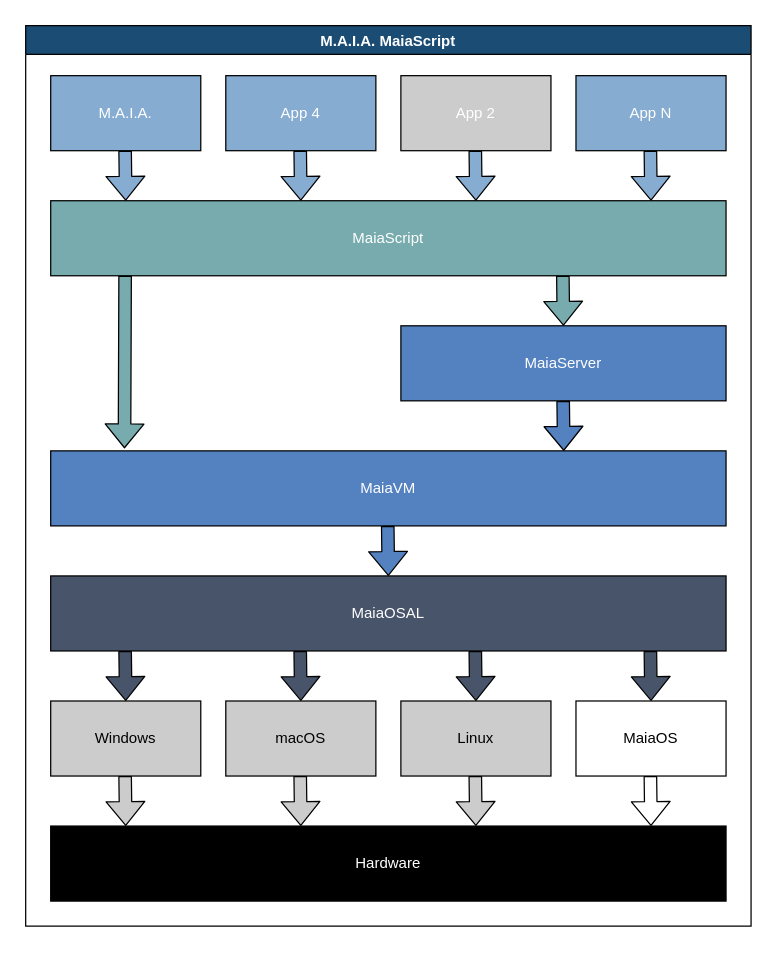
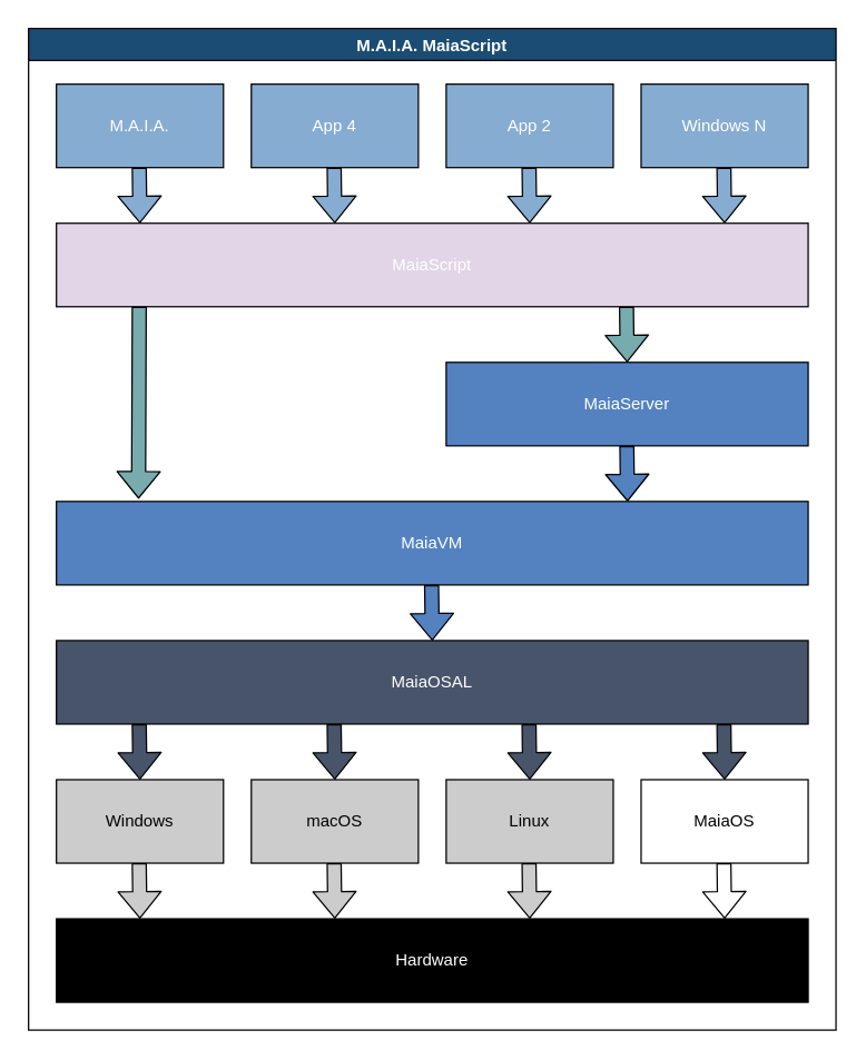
  <mxCell id="0" />
  <mxCell id="1" parent="0" />
  <mxCell id="2" value="" style="shape=flexArrow;endArrow=classic;html=1;fillColor=#78ABAD;" parent="1" edge="1"><mxGeometry width="50" height="50" relative="1" as="geometry"><mxPoint x="449.5" y="220" as="sourcePoint" /><mxPoint x="450" y="260" as="targetPoint" /></mxGeometry></mxCell>
  <mxCell id="3" value="" style="shape=flexArrow;endArrow=classic;html=1;fillColor=#86ACD1;" parent="1" edge="1"><mxGeometry width="50" height="50" relative="1" as="geometry"><mxPoint x="519.5" y="120" as="sourcePoint" /><mxPoint x="520" y="160" as="targetPoint" /></mxGeometry></mxCell>
  <mxCell id="4" value="MaiaVM" style="rounded=0;whiteSpace=wrap;html=1;fillColor=#5482C1;fontColor=#FFFFFF;" parent="1" vertex="1"><mxGeometry x="40" y="360" width="540" height="60" as="geometry" /></mxCell>
  <mxCell id="5" value="M.A.I.A." style="rounded=0;whiteSpace=wrap;html=1;fillColor=#86ACD1;fontColor=#FFFFFF;" parent="1" vertex="1"><mxGeometry x="40" y="60" width="120" height="60" as="geometry" /></mxCell>
  <mxCell id="6" value="App 4" style="rounded=0;whiteSpace=wrap;html=1;fillColor=#86ACD1;fontColor=#FFFFFF;" parent="1" vertex="1"><mxGeometry x="180" y="60" width="120" height="60" as="geometry" /></mxCell>
- <mxCell id="7" value="MaiaScript" style="rounded=0;whiteSpace=wrap;html=1;fillColor=#78ABAD;fontColor=#FFFFFF;" parent="1" vertex="1"><mxGeometry x="40" y="160" width="540" height="60" as="geometry" /></mxCell>
- <mxCell id="8" value="App 2" style="rounded=0;whiteSpace=wrap;html=1;fillColor=#cccccc;fontColor=#FFFFFF;" parent="1" vertex="1"><mxGeometry x="320" y="60" width="120" height="60" as="geometry" /></mxCell>
- <mxCell id="9" value="App N" style="rounded=0;whiteSpace=wrap;html=1;fillColor=#86ACD1;fontColor=#FFFFFF;" parent="1" vertex="1"><mxGeometry x="460" y="60" width="120" height="60" as="geometry" /></mxCell>
+ <mxCell id="7" value="MaiaScript" style="rounded=0;whiteSpace=wrap;html=1;fillColor=#e1d5e7;fontColor=#FFFFFF;" parent="1" vertex="1"><mxGeometry x="40" y="160" width="540" height="60" as="geometry" /></mxCell>
+ <mxCell id="8" value="App 2" style="rounded=0;whiteSpace=wrap;html=1;fillColor=#86ACD1;fontColor=#FFFFFF;" parent="1" vertex="1"><mxGeometry x="320" y="60" width="120" height="60" as="geometry" /></mxCell>
+ <mxCell id="9" value="Windows N" style="rounded=0;whiteSpace=wrap;html=1;fillColor=#86ACD1;fontColor=#FFFFFF;" parent="1" vertex="1"><mxGeometry x="460" y="60" width="120" height="60" as="geometry" /></mxCell>
  <mxCell id="10" value="MaiaServer" style="rounded=0;whiteSpace=wrap;html=1;fillColor=#5482C1;fontColor=#FFFFFF;" parent="1" vertex="1"><mxGeometry x="320" y="260" width="260" height="60" as="geometry" /></mxCell>
  <mxCell id="11" value="MaiaOSAL" style="rounded=0;whiteSpace=wrap;html=1;fillColor=#485469;fontColor=#FFFFFF;" parent="1" vertex="1"><mxGeometry x="40" y="460" width="540" height="60" as="geometry" /></mxCell>
  <mxCell id="12" value="Windows" style="rounded=0;whiteSpace=wrap;html=1;fillColor=#CCCCCC;fontColor=#000000;" parent="1" vertex="1"><mxGeometry x="40" y="560" width="120" height="60" as="geometry" /></mxCell>
  <mxCell id="13" value="macOS" style="rounded=0;whiteSpace=wrap;html=1;fillColor=#CCCCCC;fontColor=#000000;" parent="1" vertex="1"><mxGeometry x="180" y="560" width="120" height="60" as="geometry" /></mxCell>
  <mxCell id="14" value="Linux" style="rounded=0;whiteSpace=wrap;html=1;fillColor=#CCCCCC;fontColor=#000000;" parent="1" vertex="1"><mxGeometry x="320" y="560" width="120" height="60" as="geometry" /></mxCell>
  <mxCell id="15" value="MaiaOS" style="rounded=0;whiteSpace=wrap;html=1;" parent="1" vertex="1"><mxGeometry x="460" y="560" width="120" height="60" as="geometry" /></mxCell>
  <mxCell id="16" value="Hardware" style="rounded=0;whiteSpace=wrap;html=1;fillColor=#000000;fontColor=#FFFFFF;" parent="1" vertex="1"><mxGeometry x="40" y="660" width="540" height="60" as="geometry" /></mxCell>
  <mxCell id="17" value="" style="shape=flexArrow;endArrow=classic;html=1;fillColor=#86ACD1;" parent="1" edge="1"><mxGeometry width="50" height="50" relative="1" as="geometry"><mxPoint x="99.5" y="120" as="sourcePoint" /><mxPoint x="100" y="160" as="targetPoint" /></mxGeometry></mxCell>
  <mxCell id="18" value="" style="shape=flexArrow;endArrow=classic;html=1;fillColor=#86ACD1;" parent="1" edge="1"><mxGeometry width="50" height="50" relative="1" as="geometry"><mxPoint x="239.5" y="120" as="sourcePoint" /><mxPoint x="240" y="160" as="targetPoint" /></mxGeometry></mxCell>
  <mxCell id="19" value="" style="shape=flexArrow;endArrow=classic;html=1;fillColor=#86ACD1;" parent="1" edge="1"><mxGeometry width="50" height="50" relative="1" as="geometry"><mxPoint x="379.5" y="120" as="sourcePoint" /><mxPoint x="380" y="160" as="targetPoint" /></mxGeometry></mxCell>
  <mxCell id="20" value="" style="shape=flexArrow;endArrow=classic;html=1;fillColor=#78ABAD;" parent="1" edge="1"><mxGeometry width="50" height="50" relative="1" as="geometry"><mxPoint x="99.5" y="220" as="sourcePoint" /><mxPoint x="99" y="358" as="targetPoint" /></mxGeometry></mxCell>
  <mxCell id="21" value="" style="shape=flexArrow;endArrow=classic;html=1;fillColor=#5482C1;" parent="1" edge="1"><mxGeometry width="50" height="50" relative="1" as="geometry"><mxPoint x="449.75" y="320" as="sourcePoint" /><mxPoint x="450.25" y="360" as="targetPoint" /></mxGeometry></mxCell>
  <mxCell id="22" value="" style="shape=flexArrow;endArrow=classic;html=1;fillColor=#5482C1;" parent="1" edge="1"><mxGeometry width="50" height="50" relative="1" as="geometry"><mxPoint x="309.5" y="420" as="sourcePoint" /><mxPoint x="310" y="460" as="targetPoint" /></mxGeometry></mxCell>
  <mxCell id="23" value="" style="shape=flexArrow;endArrow=classic;html=1;fillColor=#485469;fontColor=#FFFFFF;" parent="1" edge="1"><mxGeometry width="50" height="50" relative="1" as="geometry"><mxPoint x="99.5" y="520" as="sourcePoint" /><mxPoint x="100" y="560" as="targetPoint" /></mxGeometry></mxCell>
  <mxCell id="24" value="" style="shape=flexArrow;endArrow=classic;html=1;fillColor=#485469;fontColor=#FFFFFF;" parent="1" edge="1"><mxGeometry width="50" height="50" relative="1" as="geometry"><mxPoint x="239.5" y="520" as="sourcePoint" /><mxPoint x="240" y="560" as="targetPoint" /></mxGeometry></mxCell>
  <mxCell id="25" value="" style="shape=flexArrow;endArrow=classic;html=1;fillColor=#485469;fontColor=#FFFFFF;" parent="1" edge="1"><mxGeometry width="50" height="50" relative="1" as="geometry"><mxPoint x="379.5" y="520" as="sourcePoint" /><mxPoint x="380" y="560" as="targetPoint" /></mxGeometry></mxCell>
  <mxCell id="26" value="" style="shape=flexArrow;endArrow=classic;html=1;fillColor=#485469;fontColor=#FFFFFF;" parent="1" edge="1"><mxGeometry width="50" height="50" relative="1" as="geometry"><mxPoint x="519.5" y="520" as="sourcePoint" /><mxPoint x="520" y="560" as="targetPoint" /></mxGeometry></mxCell>
  <mxCell id="27" value="" style="shape=flexArrow;endArrow=classic;html=1;fillColor=#CCCCCC;fontColor=#000000;" parent="1" edge="1"><mxGeometry width="50" height="50" relative="1" as="geometry"><mxPoint x="99.5" y="620" as="sourcePoint" /><mxPoint x="100" y="660" as="targetPoint" /></mxGeometry></mxCell>
  <mxCell id="28" value="" style="shape=flexArrow;endArrow=classic;html=1;fillColor=#CCCCCC;fontColor=#000000;" parent="1" edge="1"><mxGeometry width="50" height="50" relative="1" as="geometry"><mxPoint x="239.5" y="620" as="sourcePoint" /><mxPoint x="240" y="660" as="targetPoint" /></mxGeometry></mxCell>
  <mxCell id="29" value="" style="shape=flexArrow;endArrow=classic;html=1;fillColor=#CCCCCC;fontColor=#000000;" parent="1" edge="1"><mxGeometry width="50" height="50" relative="1" as="geometry"><mxPoint x="379.5" y="620" as="sourcePoint" /><mxPoint x="380" y="660" as="targetPoint" /></mxGeometry></mxCell>
  <mxCell id="30" value="" style="shape=flexArrow;endArrow=classic;html=1;fontColor=#000000;" parent="1" edge="1"><mxGeometry width="50" height="50" relative="1" as="geometry"><mxPoint x="519.5" y="620" as="sourcePoint" /><mxPoint x="520" y="660" as="targetPoint" /></mxGeometry></mxCell>
  <mxCell id="31" value="M.A.I.A. MaiaScript" style="swimlane;fillColor=#1A4C74;fontColor=#FFFFFF;" parent="1" vertex="1"><mxGeometry x="20" y="20" width="580" height="720" as="geometry" /></mxCell>
